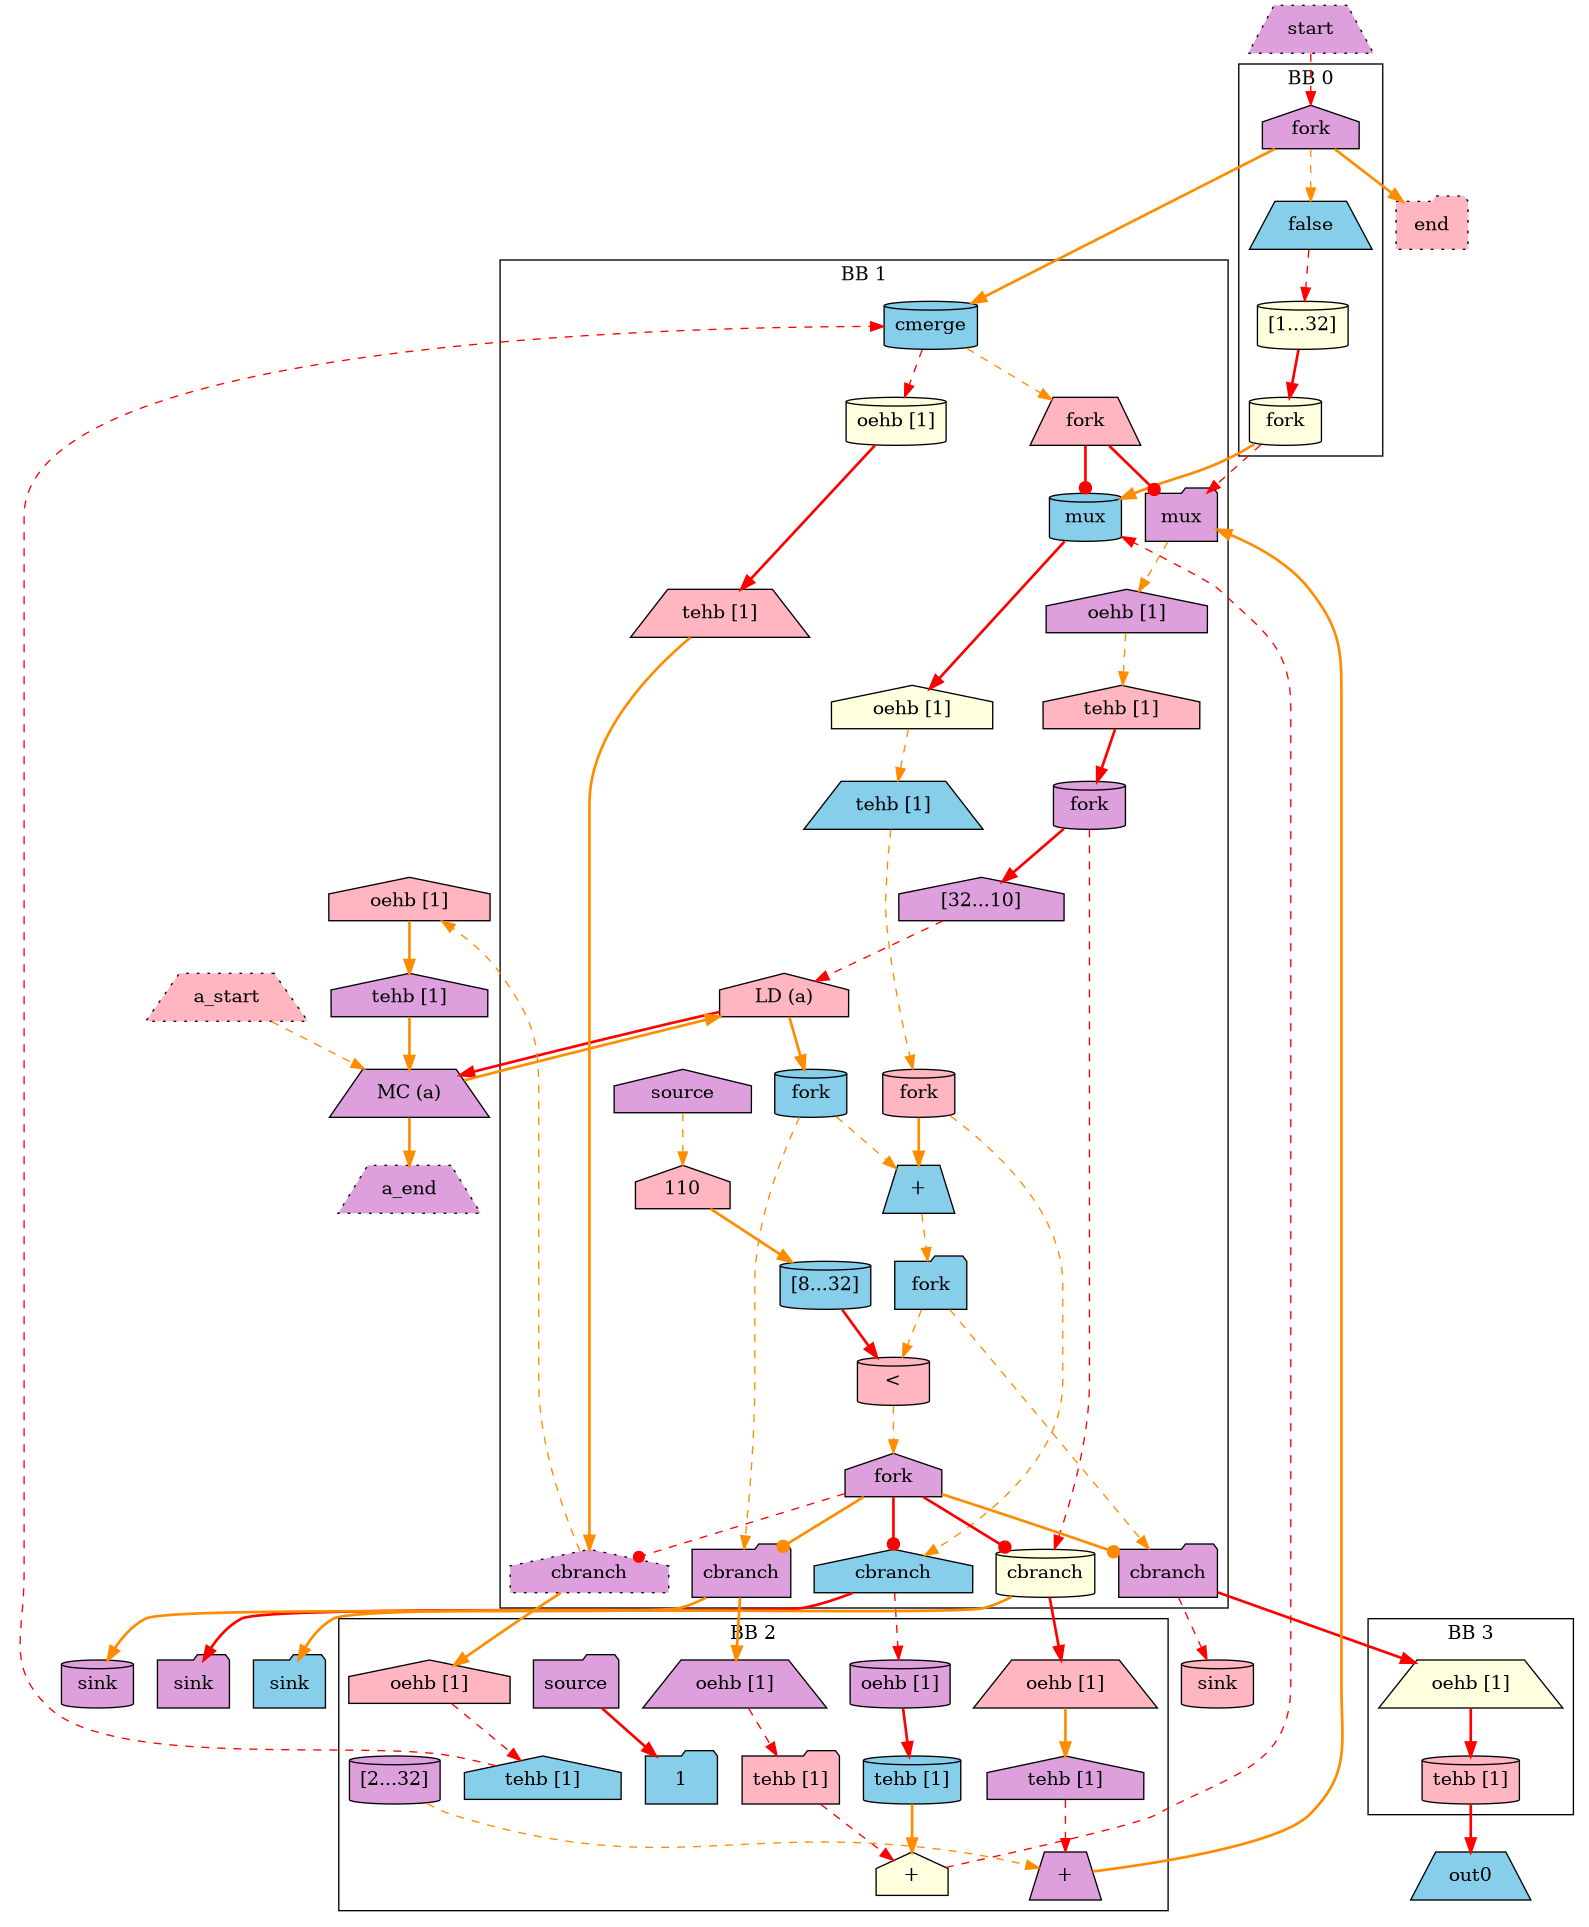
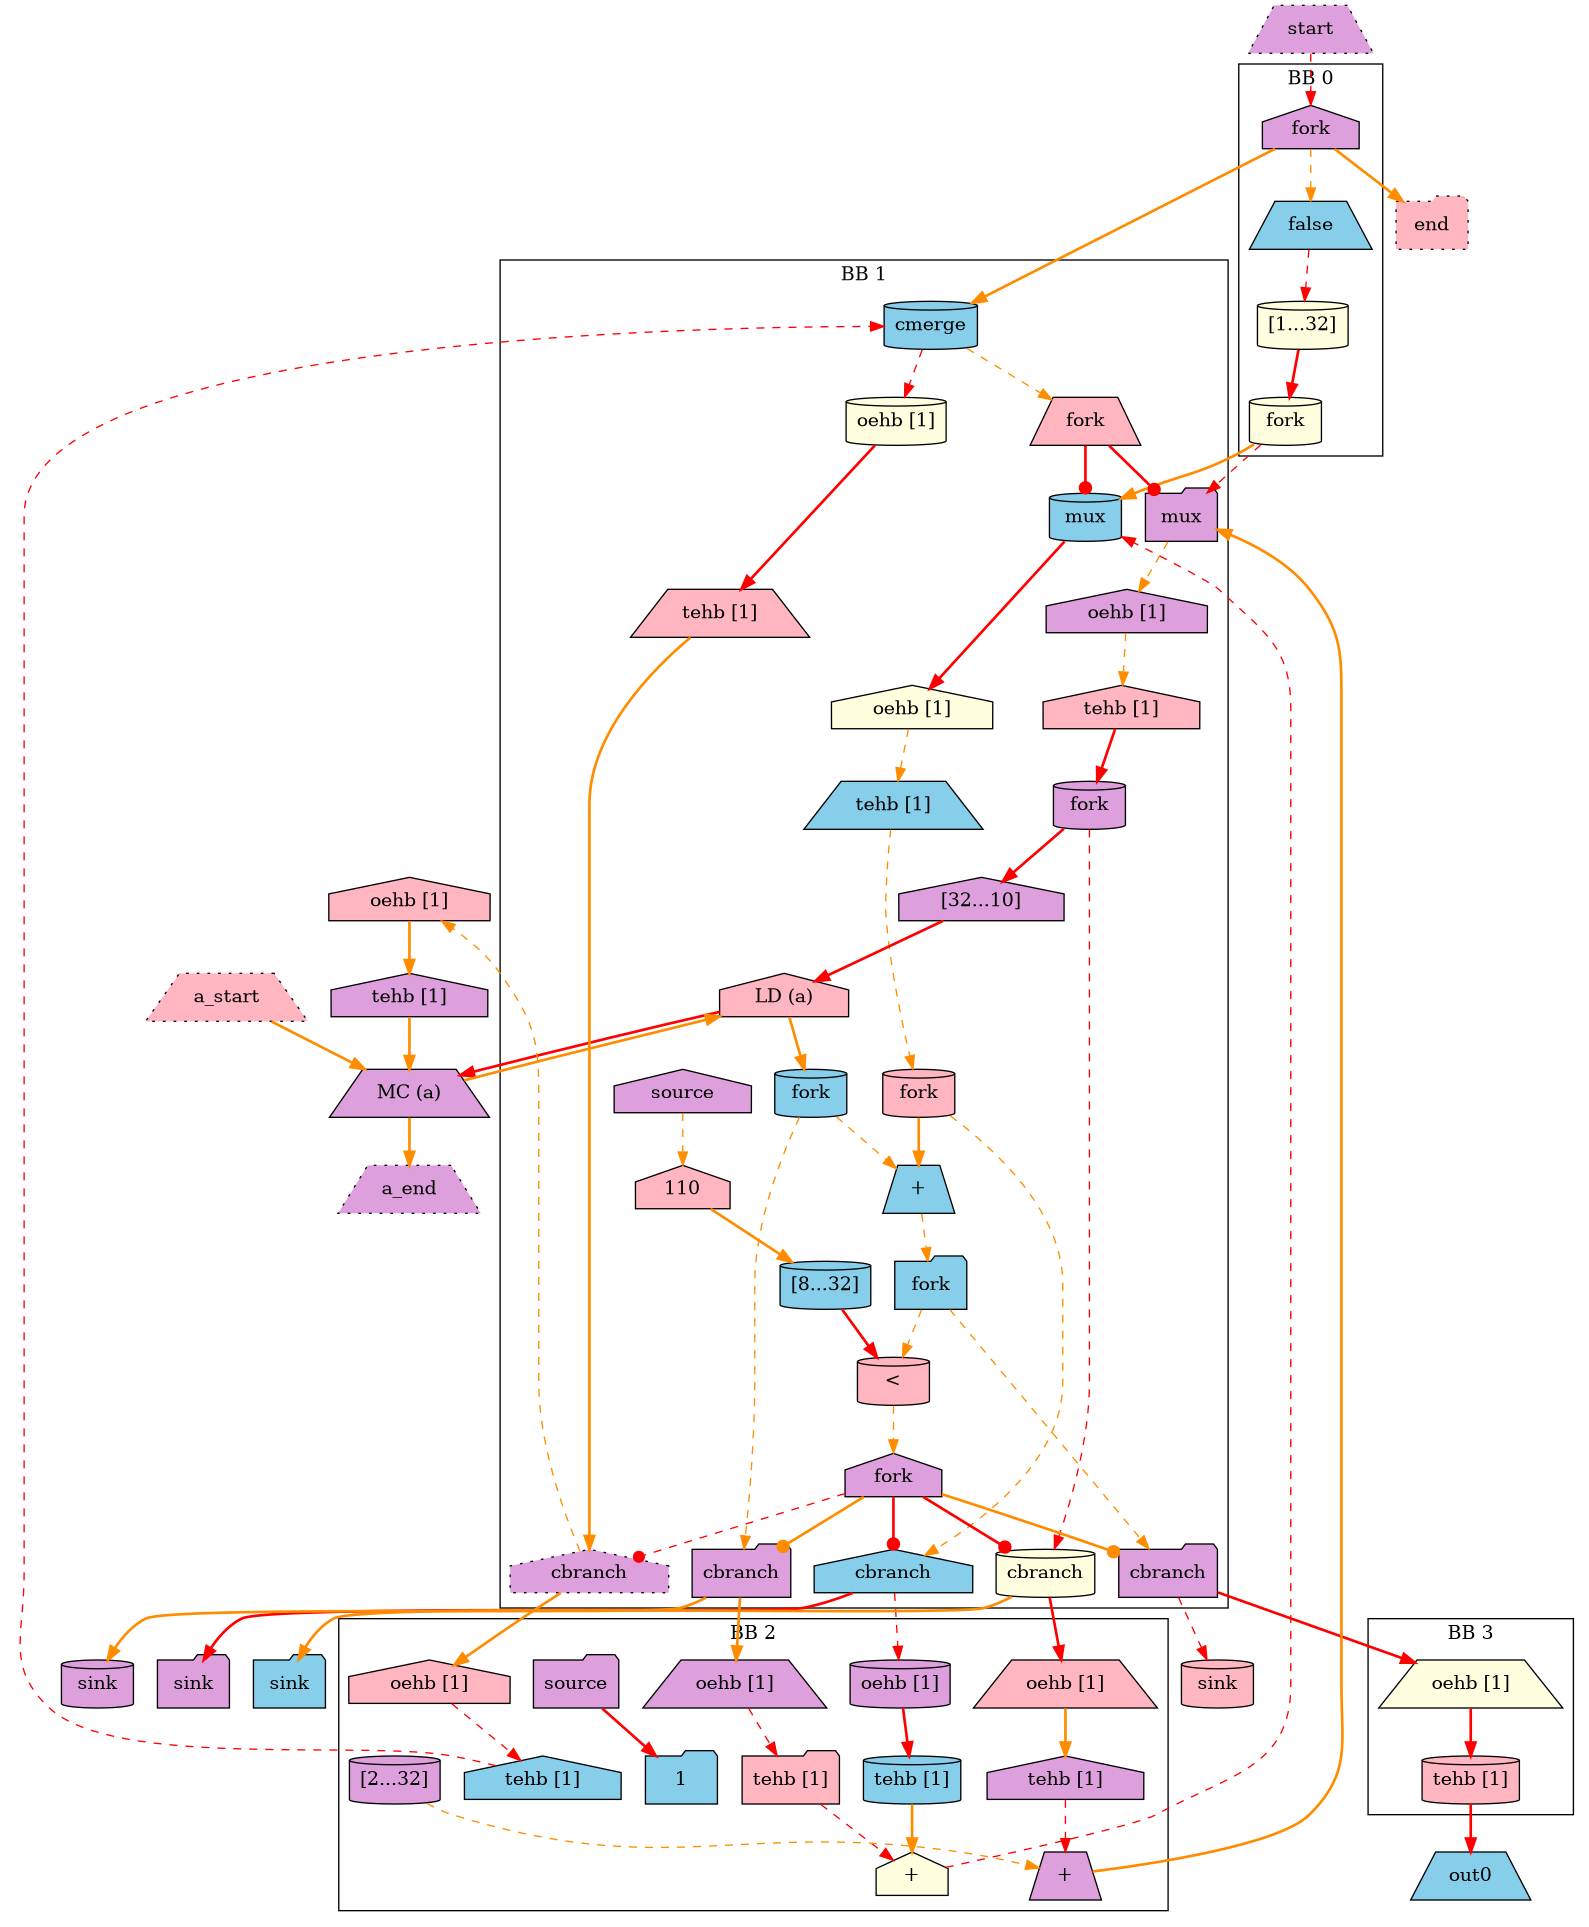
  digraph {
    compound=true
    splines=spline
    node [fillcolor=plum mlir_op="handshake.buffer" shape=house style=filled]
    edge [arrowhead=normal arrowtail=none color=darkorange dir=both from=outs from_idx=0 style=bold to=ins to_idx=0]
    n1 [label=fork mlir_op="handshake.fork"]
    n2 [fillcolor=skyblue label=false mlir_op="handshake.constant" shape=trapezium]
    n3 [fillcolor=lightyellow label=fork mlir_op="handshake.fork" shape=cylinder]
    n4 [fillcolor=lightyellow label="[1...32]" mlir_op="handshake.extsi" shape=cylinder]
    n5 [fillcolor=skyblue label=cmerge mlir_op="handshake.control_merge" shape=cylinder]
    n6 [fillcolor=lightpink label=fork mlir_op="handshake.fork" shape=trapezium]
    n7 [fillcolor=lightyellow label="oehb [1]" shape=cylinder]
    n8 [fillcolor=lightpink label="LD (a)" mlir_op="handshake.load"]
    n9 [fillcolor=skyblue label=fork mlir_op="handshake.fork" shape=cylinder]
    n10 [fillcolor=skyblue label=mux mlir_op="handshake.mux" shape=cylinder]
    n11 [fillcolor=lightyellow label="oehb [1]"]
    n12 [label=mux mlir_op="handshake.mux" shape=folder]
    n13 [label="oehb [1]"]
    n14 [fillcolor=skyblue label=cbranch mlir_op="handshake.cond_br"]
    n15 [label=cbranch mlir_op="handshake.cond_br" shape=folder]
    n16 [fillcolor=lightyellow label=cbranch mlir_op="handshake.cond_br" shape=cylinder]
    n17 [label=cbranch mlir_op="handshake.cond_br" style="filled, dotted"]
    n18 [label=cbranch mlir_op="handshake.cond_br" shape=folder]
    n19 [fillcolor=skyblue label="tehb [1]" shape=trapezium]
    n20 [fillcolor=lightpink label=fork mlir_op="handshake.fork" shape=cylinder]
    n21 [fillcolor=skyblue label="+" mlir_op="handshake.addi" shape=trapezium]
    n22 [fillcolor=lightpink label="tehb [1]"]
    n23 [label=fork mlir_op="handshake.fork" shape=cylinder]
    n24 [label="[32...10]" mlir_op="handshake.trunci"]
    n25 [label=source mlir_op="handshake.source"]
    n26 [fillcolor=lightpink label=110 mlir_op="handshake.constant"]
    n27 [fillcolor=skyblue label="[8...32]" mlir_op="handshake.extsi" shape=cylinder]
    n28 [fillcolor=lightpink label="<" mlir_op="handshake.cmpi<" shape=cylinder]
    n29 [fillcolor=skyblue label=fork mlir_op="handshake.fork" shape=folder]
    n30 [label=fork mlir_op="handshake.fork"]
    n31 [fillcolor=lightpink label="tehb [1]" shape=trapezium]
    n32 [label="oehb [1]" shape=cylinder]
    n33 [fillcolor=skyblue label="tehb [1]" shape=cylinder]
    n34 [label="oehb [1]" shape=trapezium]
    n35 [fillcolor=lightpink label="tehb [1]" shape=folder]
    n36 [fillcolor=lightpink label="oehb [1]" shape=trapezium]
    n37 [label="tehb [1]"]
    n38 [fillcolor=lightpink label="oehb [1]"]
    n39 [fillcolor=skyblue label="tehb [1]"]
    n40 [label="+" mlir_op="handshake.addi" shape=trapezium]
    n41 [fillcolor=lightyellow label="+" mlir_op="handshake.addi"]
    n42 [label=source mlir_op="handshake.source" shape=folder]
    n43 [fillcolor=skyblue label=1 mlir_op="handshake.constant" shape=folder]
    n44 [label="[2...32]" mlir_op="handshake.extsi" shape=cylinder]
    n45 [fillcolor=lightyellow label="oehb [1]" shape=trapezium]
    n46 [fillcolor=lightpink label="tehb [1]" shape=cylinder]
    n47 [fillcolor=lightpink label=end mlir_op="handshake.func" shape=folder style="dotted,filled"]
    n48 [label="MC (a)" mlir_op="handshake.mem_controller" shape=trapezium]
    n49 [label=sink mlir_op="handshake.sink" shape=folder]
    n50 [label=sink mlir_op="handshake.sink" shape=cylinder]
    n51 [fillcolor=skyblue label=sink mlir_op="handshake.sink" shape=folder]
    n52 [fillcolor=lightpink label="oehb [1]"]
    n53 [fillcolor=lightpink label=sink mlir_op="handshake.sink" shape=cylinder]
    n54 [fillcolor=skyblue label=out0 mlir_op="handshake.func" shape=trapezium style="solid,filled"]
    n55 [fillcolor=lightpink label=a_start mlir_op="handshake.func" shape=trapezium style="dotted,filled"]
    n56 [label=a_end mlir_op="handshake.func" shape=trapezium style="dotted,filled"]
    n57 [label=start mlir_op="handshake.func" shape=trapezium style="dotted,filled"]
    n58 [label="tehb [1]"]
    subgraph cluster_1 {
      label="BB 0"
      n1
      n2
      n3
      n4
    }
    subgraph cluster_2 {
      label="BB 1"
      n5
      n6
      n7
      n8
      n9
      n10
      n11
      n12
      n13
      n14
      n15
      n16
      n17
      n18
      n19
      n20
      n21
      n22
      n23
      n24
      n25
      n26
      n27
      n28
      n29
      n30
      n31
    }
    subgraph cluster_3 {
      label="BB 2"
      n32
      n33
      n34
      n35
      n36
      n37
      n38
      n39
      n40
      n41
      n42
      n43
      n44
    }
    subgraph cluster_4 {
      label="BB 3"
      n45
      n46
    }
    n1 -> n2 [from=outs_0 style=dashed to=ctrl]
    n1 -> n5 [from=outs_2 from_idx=2 to=ins_0]
    n1 -> n47 [from=outs_1 from_idx=1 to=end to_idx=2]
    n2 -> n4 [color=red style=dashed]
    n3 -> n10 [from=outs_0 to=ins_0 to_idx=1]
    n3 -> n12 [color=red from=outs_1 from_idx=1 style=dashed to=ins_0 to_idx=1]
    n4 -> n3 [color=red]
    n5 -> n6 [from=index from_idx=1 style=dashed]
    n5 -> n7 [color=red style=dashed]
    n6 -> n10 [arrowhead=dot color=red from=outs_0 to=index]
    n6 -> n12 [arrowhead=dot color=red from=outs_1 from_idx=1 to=index]
    n7 -> n31 [color=red]
    n8 -> n9 [from=dataOut from_idx=1]
    n8 -> n48 [color=red from=addrOut to=ldAddr_0 to_idx=2]
    n9 -> n15 [from=outs_1 from_idx=1 style=dashed to=data to_idx=1]
    n9 -> n21 [from=outs_0 style=dashed to=rhs to_idx=1]
    n10 -> n11 [color=red]
    n11 -> n19 [style=dashed]
    n12 -> n13 [style=dashed]
    n13 -> n22 [style=dashed]
    n14 -> n32 [color=red from=trueOut style=dashed]
    n14 -> n49 [color=red from=falseOut from_idx=1]
    n15 -> n34 [from=trueOut]
    n15 -> n50 [from=falseOut from_idx=1]
    n16 -> n36 [color=red from=trueOut]
    n16 -> n51 [from=falseOut from_idx=1]
    n17 -> n38 [from=trueOut]
    n17 -> n52 [from=falseOut from_idx=1 style=dashed]
    n18 -> n45 [color=red from=falseOut from_idx=1]
    n18 -> n53 [color=red from=trueOut style=dashed]
    n19 -> n20 [style=dashed]
    n20 -> n14 [from=outs_0 style=dashed to=data to_idx=1]
    n20 -> n21 [from=outs_1 from_idx=1 to=lhs]
    n21 -> n29 [from=result style=dashed]
    n22 -> n23 [color=red]
    n23 -> n16 [color=red from=outs_1 from_idx=1 style=dashed to=data to_idx=1]
    n23 -> n24 [color=red from=outs_0]
-   n24 -> n8 [color=red style=dashed to=addrIn]
+   n24 -> n8 [color=red to=addrIn]
    n25 -> n26 [style=dashed to=ctrl]
    n26 -> n27
    n27 -> n28 [color=red to=rhs to_idx=1]
    n28 -> n30 [from=result style=dashed]
    n29 -> n18 [from=outs_0 style=dashed to=data to_idx=1]
    n29 -> n28 [from=outs_1 from_idx=1 style=dashed to=lhs]
    n30 -> n14 [arrowhead=dot color=red from=outs_4 from_idx=4 to=condition]
    n30 -> n15 [arrowhead=dot from=outs_3 from_idx=3 to=condition]
    n30 -> n16 [arrowhead=dot color=red from=outs_2 from_idx=2 to=condition]
    n30 -> n17 [arrowhead=dot color=red from=outs_1 from_idx=1 style=dashed to=condition]
    n30 -> n18 [arrowhead=dot from=outs_0 to=condition]
    n31 -> n17 [to=data to_idx=1]
    n32 -> n33 [color=red]
    n33 -> n41 [to=lhs]
    n34 -> n35 [color=red style=dashed]
    n35 -> n41 [color=red style=dashed to=rhs to_idx=1]
    n36 -> n37
    n37 -> n40 [color=red style=dashed to=lhs]
    n38 -> n39 [color=red style=dashed]
    n39 -> n5 [color=red style=dashed to=ins_1 to_idx=1]
    n40 -> n12 [from=result to=ins_1 to_idx=2]
    n41 -> n10 [color=red from=result style=dashed to=ins_1 to_idx=2]
    n42 -> n43 [color=red to=ctrl]
    n44 -> n40 [style=dashed to=rhs to_idx=1]
    n45 -> n46 [color=red]
    n46 -> n54 [color=red to=out0]
    n48 -> n8 [from=ldData_0 to=dataFromMem to_idx=1]
    n48 -> n56 [from=memEnd from_idx=1 to=a_end to_idx=1]
    n52 -> n58
-   n55 -> n48 [from=a_start from_idx=1 style=dashed to=memStart to_idx=1]
+   n55 -> n48 [from=a_start from_idx=1 to=memStart to_idx=1]
    n57 -> n1 [color=red from=start from_idx=2 style=dashed]
    n58 -> n48 [to=ctrlEnd to_idx=3]
  }
